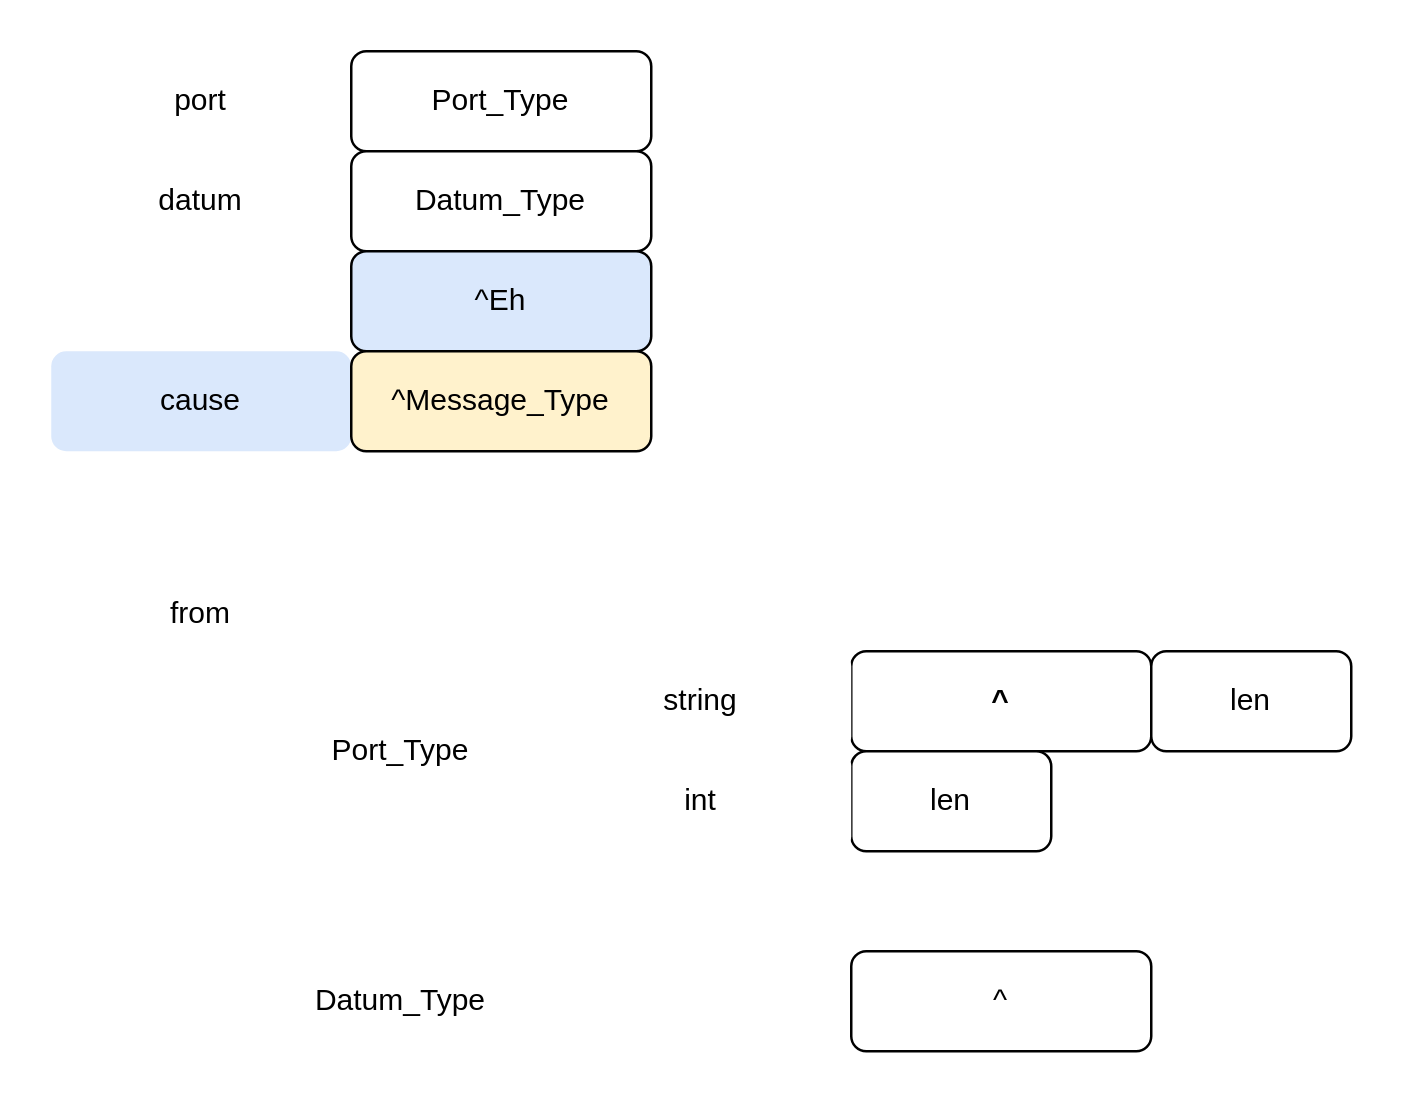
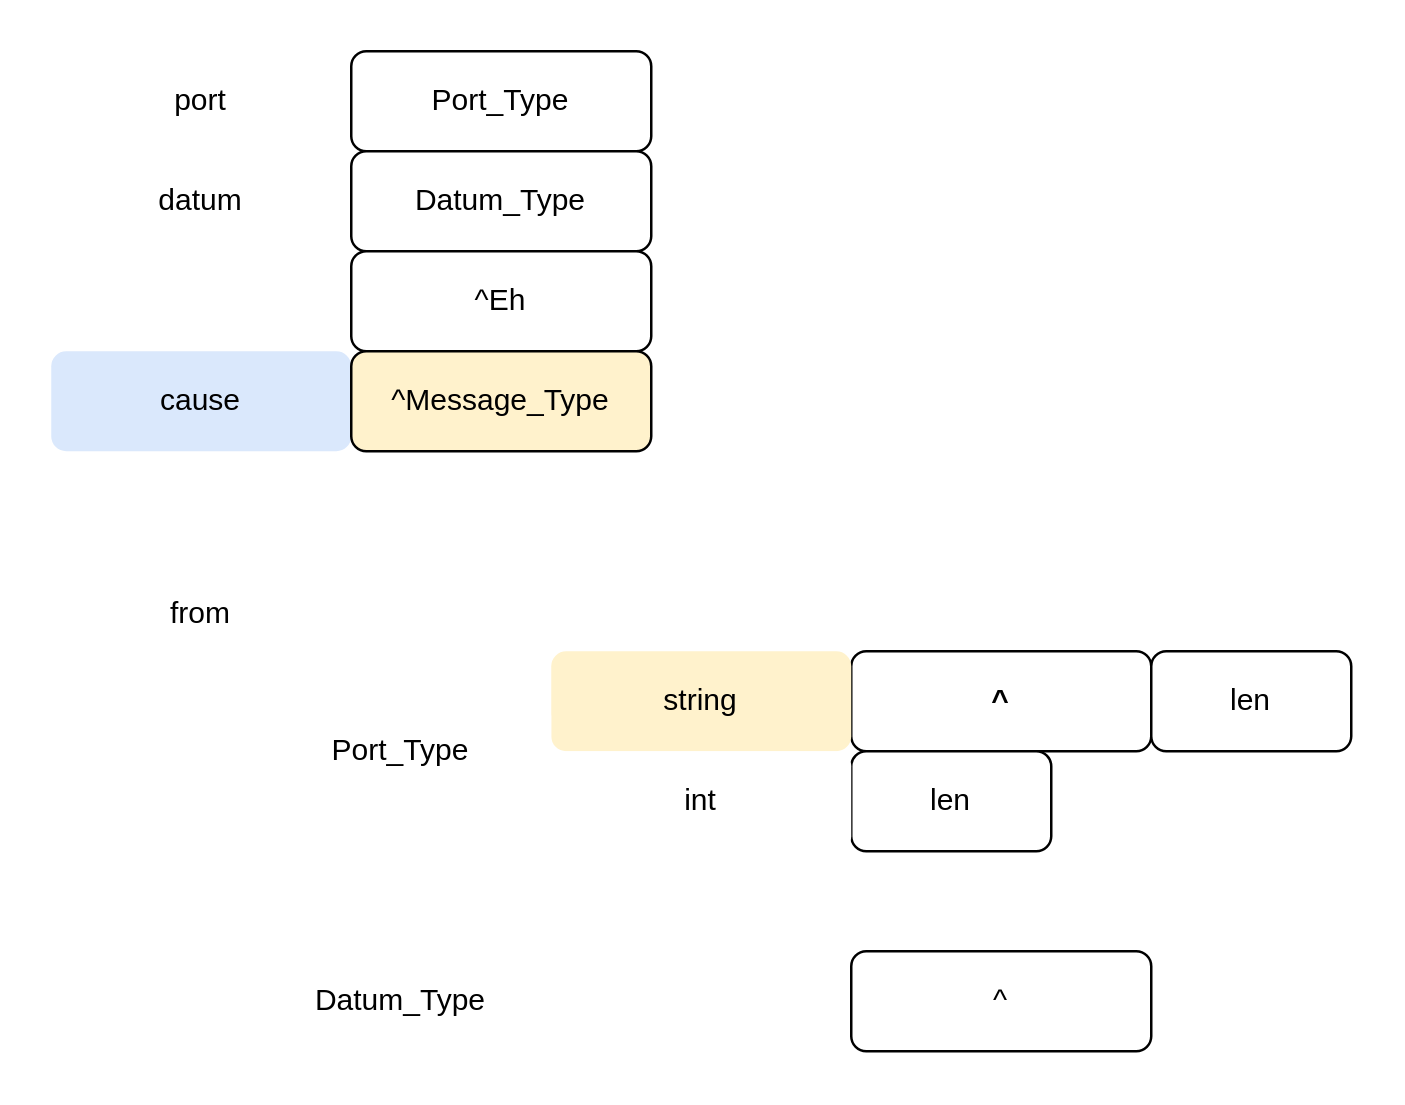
  <mxCell id="0" />
  <mxCell id="1" parent="0" />
  <mxCell id="2" value="port" style="rounded=1;whiteSpace=wrap;html=1;strokeColor=none;" vertex="1" parent="1"><mxGeometry x="20" y="20" width="120" height="40" as="geometry" /></mxCell>
  <mxCell id="3" value="datum" style="rounded=1;whiteSpace=wrap;html=1;strokeColor=none;" vertex="1" parent="1"><mxGeometry x="20" y="60" width="120" height="40" as="geometry" /></mxCell>
  <mxCell id="4" value="from" style="rounded=1;whiteSpace=wrap;html=1;strokeColor=none;" vertex="1" parent="1"><mxGeometry x="20" y="225" width="120" height="40" as="geometry" /></mxCell>
  <mxCell id="5" value="cause" style="rounded=1;whiteSpace=wrap;html=1;strokeColor=none;fillColor=#dae8fc;" vertex="1" parent="1"><mxGeometry x="20" y="140" width="120" height="40" as="geometry" /></mxCell>
  <mxCell id="6" value="Port_Type" style="rounded=1;whiteSpace=wrap;html=1;" vertex="1" parent="1"><mxGeometry x="140" y="20" width="120" height="40" as="geometry" /></mxCell>
  <mxCell id="7" value="Datum_Type" style="rounded=1;whiteSpace=wrap;html=1;" vertex="1" parent="1"><mxGeometry x="140" y="60" width="120" height="40" as="geometry" /></mxCell>
- <mxCell id="8" value="^Eh" style="rounded=1;whiteSpace=wrap;html=1;fillColor=#dae8fc;" vertex="1" parent="1"><mxGeometry x="140" y="100" width="120" height="40" as="geometry" /></mxCell>
+ <mxCell id="8" value="^Eh" style="rounded=1;whiteSpace=wrap;html=1;" vertex="1" parent="1"><mxGeometry x="140" y="100" width="120" height="40" as="geometry" /></mxCell>
  <mxCell id="9" value="^Message_Type" style="rounded=1;whiteSpace=wrap;html=1;fillColor=#fff2cc;" vertex="1" parent="1"><mxGeometry x="140" y="140" width="120" height="40" as="geometry" /></mxCell>
  <mxCell id="10" value="^" style="rounded=1;whiteSpace=wrap;html=1;fontStyle=1" vertex="1" parent="1"><mxGeometry x="340" y="260" width="120" height="40" as="geometry" /></mxCell>
  <mxCell id="11" value="len" style="rounded=1;whiteSpace=wrap;html=1;" vertex="1" parent="1"><mxGeometry x="460" y="260" width="80" height="40" as="geometry" /></mxCell>
  <mxCell id="12" value="len" style="rounded=1;whiteSpace=wrap;html=1;" vertex="1" parent="1"><mxGeometry x="340" y="300" width="80" height="40" as="geometry" /></mxCell>
- <mxCell id="13" value="string" style="rounded=1;whiteSpace=wrap;html=1;strokeColor=none;" vertex="1" parent="1"><mxGeometry x="220" y="260" width="120" height="40" as="geometry" /></mxCell>
+ <mxCell id="13" value="string" style="rounded=1;whiteSpace=wrap;html=1;strokeColor=none;fillColor=#fff2cc;" vertex="1" parent="1"><mxGeometry x="220" y="260" width="120" height="40" as="geometry" /></mxCell>
  <mxCell id="14" value="int" style="rounded=1;whiteSpace=wrap;html=1;strokeColor=none;" vertex="1" parent="1"><mxGeometry x="220" y="300" width="120" height="40" as="geometry" /></mxCell>
  <mxCell id="15" value="Port_Type" style="rounded=1;whiteSpace=wrap;html=1;strokeColor=none;" vertex="1" parent="1"><mxGeometry x="100" y="280" width="120" height="40" as="geometry" /></mxCell>
  <mxCell id="16" value="^" style="rounded=1;whiteSpace=wrap;html=1;" vertex="1" parent="1"><mxGeometry x="340" y="380" width="120" height="40" as="geometry" /></mxCell>
  <mxCell id="17" value="Datum_Type" style="rounded=1;whiteSpace=wrap;html=1;strokeColor=none;" vertex="1" parent="1"><mxGeometry x="100" y="380" width="120" height="40" as="geometry" /></mxCell>
